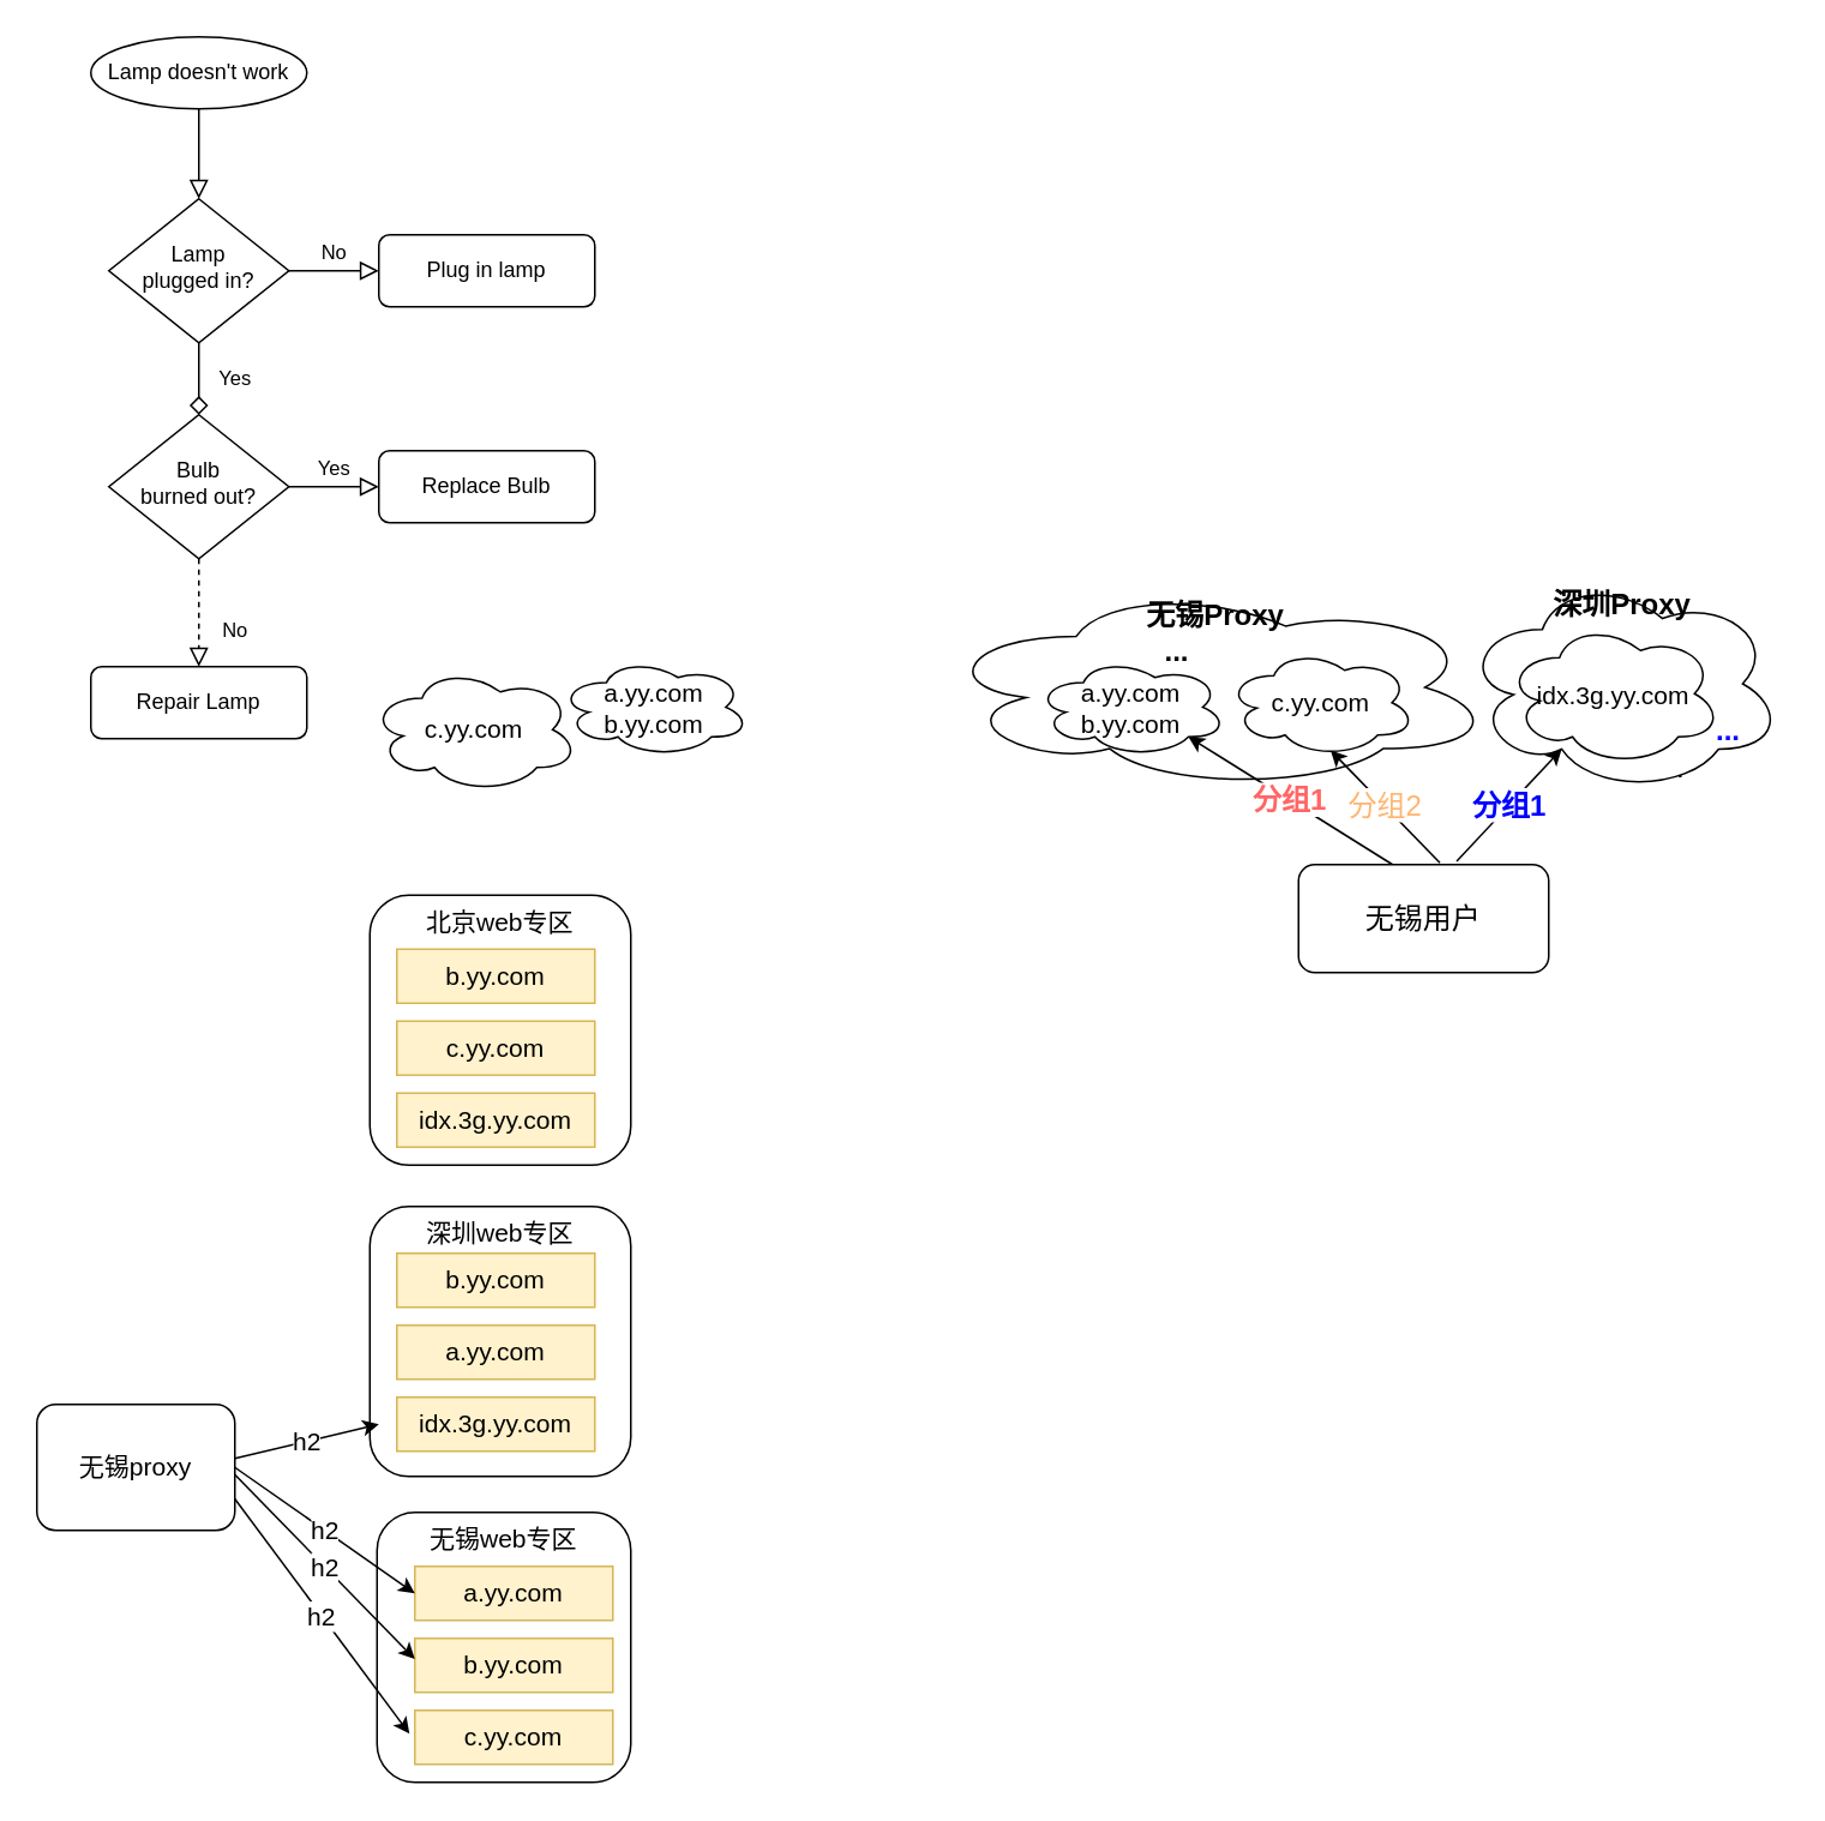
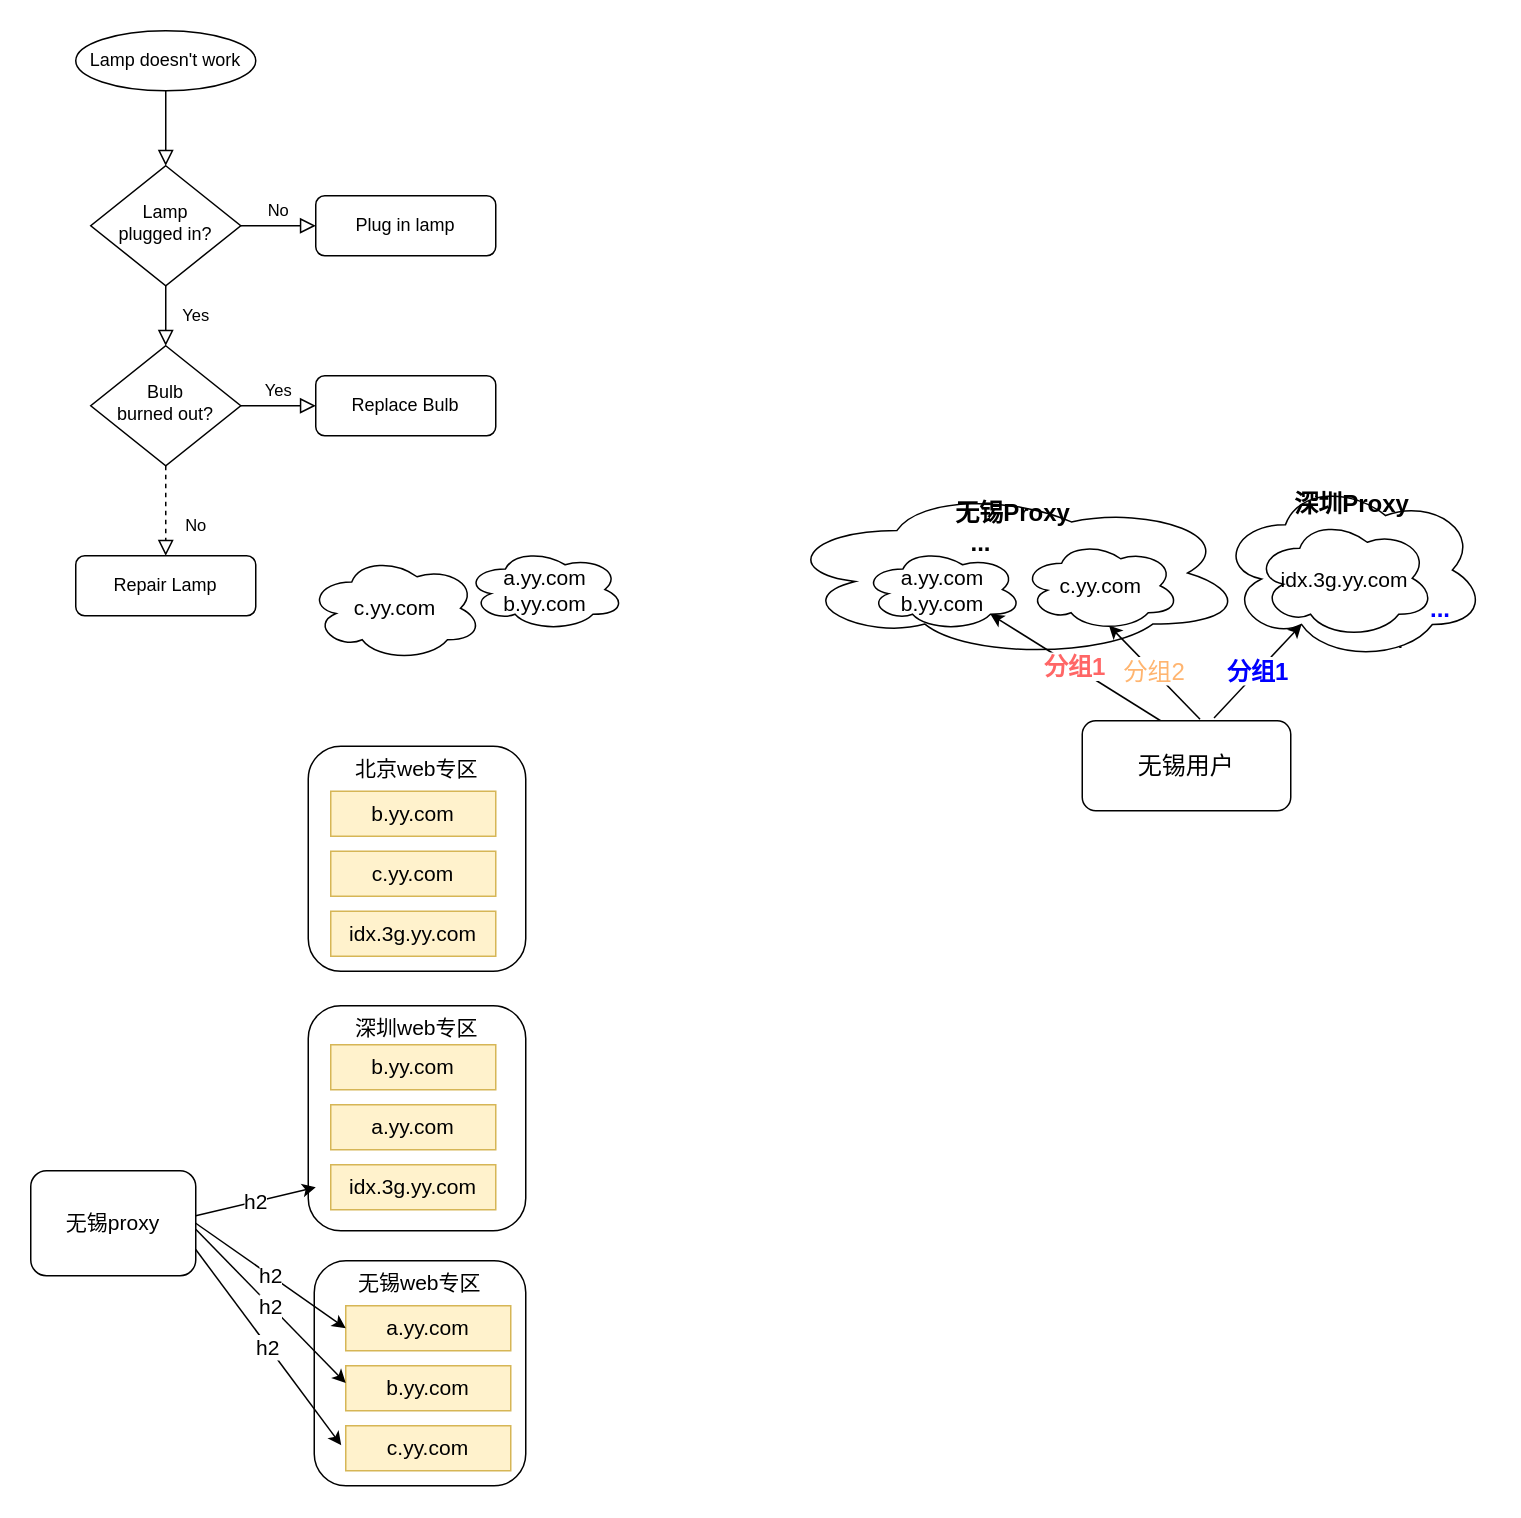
  <mxCell id="0" />
  <mxCell id="1" parent="0" />
  <mxCell id="2" value="深圳web专区" style="rounded=1;whiteSpace=wrap;html=1;fontSize=14;verticalAlign=top;" vertex="1" parent="1"><mxGeometry x="205" y="670" width="145" height="150" as="geometry" /></mxCell>
  <mxCell id="3" value="" style="rounded=0;html=1;jettySize=auto;orthogonalLoop=1;fontSize=11;endArrow=block;endFill=0;endSize=8;strokeWidth=1;shadow=0;labelBackgroundColor=none;edgeStyle=orthogonalEdgeStyle;" parent="1" source="4" target="7" edge="1"><mxGeometry relative="1" as="geometry" /></mxCell>
  <mxCell id="4" value="Lamp doesn't work" style="ellipse;whiteSpace=wrap;html=1;fontSize=12;glass=0;strokeWidth=1;shadow=0;" parent="1" vertex="1"><mxGeometry x="50" y="20" width="120" height="40" as="geometry" /></mxCell>
- <mxCell id="5" value="Yes" style="rounded=0;html=1;jettySize=auto;orthogonalLoop=1;fontSize=11;endArrow=diamond;endFill=0;endSize=8;strokeWidth=1;shadow=0;labelBackgroundColor=none;edgeStyle=orthogonalEdgeStyle;" parent="1" source="7" target="11" edge="1"><mxGeometry y="20" relative="1" as="geometry"><mxPoint as="offset" /></mxGeometry></mxCell>
+ <mxCell id="5" value="Yes" style="rounded=0;html=1;jettySize=auto;orthogonalLoop=1;fontSize=11;endArrow=block;endFill=0;endSize=8;strokeWidth=1;shadow=0;labelBackgroundColor=none;edgeStyle=orthogonalEdgeStyle;" parent="1" source="7" target="11" edge="1"><mxGeometry y="20" relative="1" as="geometry"><mxPoint as="offset" /></mxGeometry></mxCell>
  <mxCell id="6" value="No" style="edgeStyle=orthogonalEdgeStyle;rounded=0;html=1;jettySize=auto;orthogonalLoop=1;fontSize=11;endArrow=block;endFill=0;endSize=8;strokeWidth=1;shadow=0;labelBackgroundColor=none;" parent="1" source="7" target="8" edge="1"><mxGeometry y="10" relative="1" as="geometry"><mxPoint as="offset" /></mxGeometry></mxCell>
  <mxCell id="7" value="Lamp&lt;br&gt;plugged in?" style="rhombus;whiteSpace=wrap;html=1;shadow=0;fontFamily=Helvetica;fontSize=12;align=center;strokeWidth=1;spacing=6;spacingTop=-4;" parent="1" vertex="1"><mxGeometry x="60" y="110" width="100" height="80" as="geometry" /></mxCell>
  <mxCell id="8" value="Plug in lamp" style="rounded=1;whiteSpace=wrap;html=1;fontSize=12;glass=0;strokeWidth=1;shadow=0;" parent="1" vertex="1"><mxGeometry x="210" y="130" width="120" height="40" as="geometry" /></mxCell>
  <mxCell id="9" value="No" style="rounded=0;html=1;jettySize=auto;orthogonalLoop=1;fontSize=11;endArrow=block;endFill=0;endSize=8;strokeWidth=1;shadow=0;labelBackgroundColor=none;edgeStyle=orthogonalEdgeStyle;dashed=1;" parent="1" source="11" target="12" edge="1"><mxGeometry x="0.333" y="20" relative="1" as="geometry"><mxPoint as="offset" /></mxGeometry></mxCell>
  <mxCell id="10" value="Yes" style="edgeStyle=orthogonalEdgeStyle;rounded=0;html=1;jettySize=auto;orthogonalLoop=1;fontSize=11;endArrow=block;endFill=0;endSize=8;strokeWidth=1;shadow=0;labelBackgroundColor=none;" parent="1" source="11" target="13" edge="1"><mxGeometry y="10" relative="1" as="geometry"><mxPoint as="offset" /></mxGeometry></mxCell>
  <mxCell id="11" value="Bulb&lt;br&gt;burned out?" style="rhombus;whiteSpace=wrap;html=1;shadow=0;fontFamily=Helvetica;fontSize=12;align=center;strokeWidth=1;spacing=6;spacingTop=-4;" parent="1" vertex="1"><mxGeometry x="60" y="230" width="100" height="80" as="geometry" /></mxCell>
  <mxCell id="12" value="Repair Lamp" style="rounded=1;whiteSpace=wrap;html=1;fontSize=12;glass=0;strokeWidth=1;shadow=0;" parent="1" vertex="1"><mxGeometry x="50" y="370" width="120" height="40" as="geometry" /></mxCell>
  <mxCell id="13" value="Replace Bulb" style="rounded=1;whiteSpace=wrap;html=1;fontSize=12;glass=0;strokeWidth=1;shadow=0;" parent="1" vertex="1"><mxGeometry x="210" y="250" width="120" height="40" as="geometry" /></mxCell>
  <mxCell id="14" value="&lt;div style=&quot;&quot;&gt;&lt;span style=&quot;background-color: initial;&quot;&gt;&lt;b&gt;&lt;font style=&quot;font-size: 16px;&quot;&gt;无锡Proxy&lt;/font&gt;&lt;/b&gt;&lt;/span&gt;&lt;/div&gt;" style="ellipse;shape=cloud;whiteSpace=wrap;html=1;align=center;verticalAlign=top;" vertex="1" parent="1"><mxGeometry x="520" y="324.75" width="310" height="113.5" as="geometry" /></mxCell>
  <mxCell id="15" value="a.yy.com&lt;br style=&quot;font-size: 14px;&quot;&gt;b.yy.com" style="ellipse;shape=cloud;whiteSpace=wrap;html=1;fontSize=14;" vertex="1" parent="1"><mxGeometry x="310" y="365" width="106" height="55" as="geometry" /></mxCell>
  <mxCell id="16" value="c.yy.com" style="ellipse;shape=cloud;whiteSpace=wrap;html=1;fontSize=14;" vertex="1" parent="1"><mxGeometry x="205" y="370" width="116" height="70" as="geometry" /></mxCell>
  <mxCell id="17" value="...." style="text;strokeColor=none;fillColor=none;align=left;verticalAlign=middle;spacingLeft=4;spacingRight=4;overflow=hidden;points=[[0,0.5],[1,0.5]];portConstraint=eastwest;rotatable=0;fontSize=16;" vertex="1" parent="1"><mxGeometry x="912" y="410" width="80" height="30" as="geometry" /></mxCell>
  <mxCell id="18" value="深圳Proxy" style="ellipse;shape=cloud;whiteSpace=wrap;html=1;fontSize=16;verticalAlign=top;fontStyle=1" vertex="1" parent="1"><mxGeometry x="812" y="319" width="178" height="121" as="geometry" /></mxCell>
  <mxCell id="19" value="&lt;font style=&quot;font-size: 14px;&quot;&gt;idx.3g.yy.com&lt;/font&gt;" style="ellipse;shape=cloud;whiteSpace=wrap;html=1;fontSize=16;" vertex="1" parent="1"><mxGeometry x="836" y="345" width="120" height="80" as="geometry" /></mxCell>
  <mxCell id="20" value="分组1" style="endArrow=classic;html=1;rounded=0;fontSize=16;entryX=0.31;entryY=0.8;entryDx=0;entryDy=0;entryPerimeter=0;exitX=0.632;exitY=-0.03;exitDx=0;exitDy=0;exitPerimeter=0;fontStyle=1;fontColor=#0000FF;" edge="1" parent="1" source="30" target="18"><mxGeometry width="50" height="50" relative="1" as="geometry"><mxPoint x="752" y="470" as="sourcePoint" /><mxPoint x="872" y="430" as="targetPoint" /><Array as="points" /></mxGeometry></mxCell>
  <mxCell id="21" value="..." style="text;strokeColor=none;fillColor=none;align=left;verticalAlign=middle;spacingLeft=4;spacingRight=4;overflow=hidden;points=[[0,0.5],[1,0.5]];portConstraint=eastwest;rotatable=0;fontSize=16;fontStyle=1" vertex="1" parent="1"><mxGeometry x="641" y="350" width="80" height="20" as="geometry" /></mxCell>
  <mxCell id="22" value="无锡proxy" style="rounded=1;whiteSpace=wrap;html=1;fontSize=14;" vertex="1" parent="1"><mxGeometry x="20" y="780" width="110" height="70" as="geometry" /></mxCell>
  <mxCell id="23" value="" style="edgeStyle=orthogonalEdgeStyle;rounded=0;orthogonalLoop=1;jettySize=auto;html=1;fontSize=14;" edge="1" parent="1" source="25" target="27"><mxGeometry relative="1" as="geometry" /></mxCell>
  <mxCell id="24" value="无锡web专区" style="rounded=1;whiteSpace=wrap;html=1;fontSize=14;verticalAlign=top;" vertex="1" parent="1"><mxGeometry x="209" y="840" width="141" height="150" as="geometry" /></mxCell>
  <mxCell id="25" value="a.yy.com" style="rounded=0;whiteSpace=wrap;html=1;fontSize=14;fillColor=#fff2cc;strokeColor=#d6b656;" vertex="1" parent="1"><mxGeometry x="230" y="870" width="110" height="30" as="geometry" /></mxCell>
  <mxCell id="26" value="b.yy.com" style="rounded=0;whiteSpace=wrap;html=1;fontSize=14;fillColor=#fff2cc;strokeColor=#d6b656;" vertex="1" parent="1"><mxGeometry x="230" y="910" width="110" height="30" as="geometry" /></mxCell>
  <mxCell id="27" value="c.yy.com" style="rounded=0;whiteSpace=wrap;html=1;fontSize=14;fillColor=#fff2cc;strokeColor=#d6b656;" vertex="1" parent="1"><mxGeometry x="230" y="950" width="110" height="30" as="geometry" /></mxCell>
  <mxCell id="28" value="分组2" style="endArrow=classic;html=1;rounded=0;fontSize=16;exitX=0.565;exitY=-0.017;exitDx=0;exitDy=0;entryX=0.55;entryY=0.95;entryDx=0;entryDy=0;entryPerimeter=0;fontColor=#FFB570;exitPerimeter=0;" edge="1" source="30" parent="1"><mxGeometry width="50" height="50" relative="1" as="geometry"><mxPoint x="712" y="470" as="sourcePoint" /><mxPoint x="738.8" y="416.5" as="targetPoint" /></mxGeometry></mxCell>
  <mxCell id="29" value="分组1" style="endArrow=classic;html=1;rounded=0;fontSize=16;fontStyle=1;fontColor=#FF6666;entryX=0.8;entryY=0.8;entryDx=0;entryDy=0;entryPerimeter=0;" edge="1" parent="1" target="42"><mxGeometry width="50" height="50" relative="1" as="geometry"><mxPoint x="773.24" y="480" as="sourcePoint" /><mxPoint x="670" y="410" as="targetPoint" /><Array as="points" /></mxGeometry></mxCell>
  <mxCell id="30" value="无锡用户" style="rounded=1;whiteSpace=wrap;html=1;fontSize=16;" vertex="1" parent="1"><mxGeometry x="721" y="480" width="139" height="60" as="geometry" /></mxCell>
  <mxCell id="31" value="h2" style="endArrow=classic;html=1;rounded=0;fontSize=14;entryX=0;entryY=0.5;entryDx=0;entryDy=0;exitX=1;exitY=0.5;exitDx=0;exitDy=0;" edge="1" parent="1" source="22" target="25"><mxGeometry width="50" height="50" relative="1" as="geometry"><mxPoint x="120" y="870" as="sourcePoint" /><mxPoint x="220" y="890" as="targetPoint" /></mxGeometry></mxCell>
  <mxCell id="32" value="h2" style="endArrow=classic;html=1;rounded=0;fontSize=14;entryX=0;entryY=0.25;entryDx=0;entryDy=0;exitX=1;exitY=0.5;exitDx=0;exitDy=0;" edge="1" parent="1"><mxGeometry width="50" height="50" relative="1" as="geometry"><mxPoint x="130" y="819" as="sourcePoint" /><mxPoint x="230" y="921.5" as="targetPoint" /></mxGeometry></mxCell>
  <mxCell id="33" value="h2" style="endArrow=classic;html=1;rounded=0;fontSize=14;entryX=0;entryY=0;entryDx=0;entryDy=0;exitX=1;exitY=0.75;exitDx=0;exitDy=0;" edge="1" parent="1" source="22"><mxGeometry width="50" height="50" relative="1" as="geometry"><mxPoint x="137" y="833" as="sourcePoint" /><mxPoint x="227" y="963" as="targetPoint" /></mxGeometry></mxCell>
  <mxCell id="34" value="idx.3g.yy.com" style="rounded=0;whiteSpace=wrap;html=1;fontSize=14;fillColor=#fff2cc;strokeColor=#d6b656;" vertex="1" parent="1"><mxGeometry x="220" y="776" width="110" height="30" as="geometry" /></mxCell>
  <mxCell id="35" value="a.yy.com" style="rounded=0;whiteSpace=wrap;html=1;fontSize=14;fillColor=#fff2cc;strokeColor=#d6b656;" vertex="1" parent="1"><mxGeometry x="220" y="736" width="110" height="30" as="geometry" /></mxCell>
  <mxCell id="36" value="b.yy.com" style="rounded=0;whiteSpace=wrap;html=1;fontSize=14;fillColor=#fff2cc;strokeColor=#d6b656;" vertex="1" parent="1"><mxGeometry x="220" y="696" width="110" height="30" as="geometry" /></mxCell>
  <mxCell id="37" value="h2" style="endArrow=classic;html=1;rounded=0;fontSize=14;" edge="1" parent="1"><mxGeometry width="50" height="50" relative="1" as="geometry"><mxPoint x="130" y="810" as="sourcePoint" /><mxPoint x="210" y="791" as="targetPoint" /></mxGeometry></mxCell>
  <mxCell id="38" value="北京web专区" style="rounded=1;whiteSpace=wrap;html=1;fontSize=14;verticalAlign=top;" vertex="1" parent="1"><mxGeometry x="205" y="497" width="145" height="150" as="geometry" /></mxCell>
  <mxCell id="39" value="idx.3g.yy.com" style="rounded=0;whiteSpace=wrap;html=1;fontSize=14;fillColor=#fff2cc;strokeColor=#d6b656;" vertex="1" parent="1"><mxGeometry x="220" y="607" width="110" height="30" as="geometry" /></mxCell>
  <mxCell id="40" value="c.yy.com" style="rounded=0;whiteSpace=wrap;html=1;fontSize=14;fillColor=#fff2cc;strokeColor=#d6b656;" vertex="1" parent="1"><mxGeometry x="220" y="567" width="110" height="30" as="geometry" /></mxCell>
  <mxCell id="41" value="b.yy.com" style="rounded=0;whiteSpace=wrap;html=1;fontSize=14;fillColor=#fff2cc;strokeColor=#d6b656;" vertex="1" parent="1"><mxGeometry x="220" y="527" width="110" height="30" as="geometry" /></mxCell>
  <mxCell id="42" value="a.yy.com&lt;br style=&quot;font-size: 14px;&quot;&gt;b.yy.com" style="ellipse;shape=cloud;whiteSpace=wrap;html=1;fontSize=14;" vertex="1" parent="1"><mxGeometry x="575" y="365" width="106" height="55" as="geometry" /></mxCell>
  <mxCell id="43" value="c.yy.com" style="ellipse;shape=cloud;whiteSpace=wrap;html=1;fontSize=14;" vertex="1" parent="1"><mxGeometry x="681" y="360" width="105" height="60" as="geometry" /></mxCell>
  <mxCell id="44" value="...&lt;br&gt;" style="text;html=1;strokeColor=none;fillColor=none;align=center;verticalAlign=middle;whiteSpace=wrap;rounded=0;fontSize=16;fontColor=#0000FF;fontStyle=1" vertex="1" parent="1"><mxGeometry x="940" y="395" width="40" height="20" as="geometry" /></mxCell>
